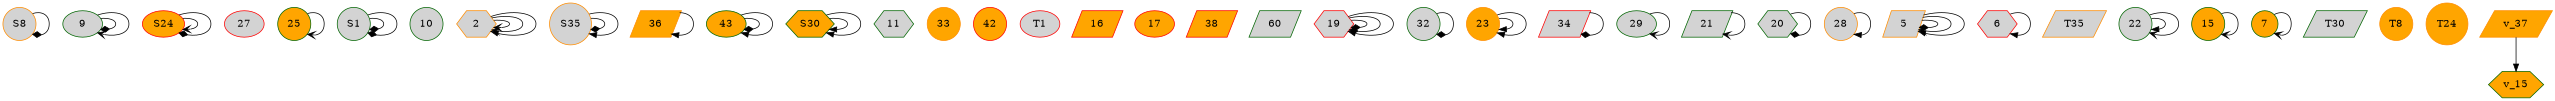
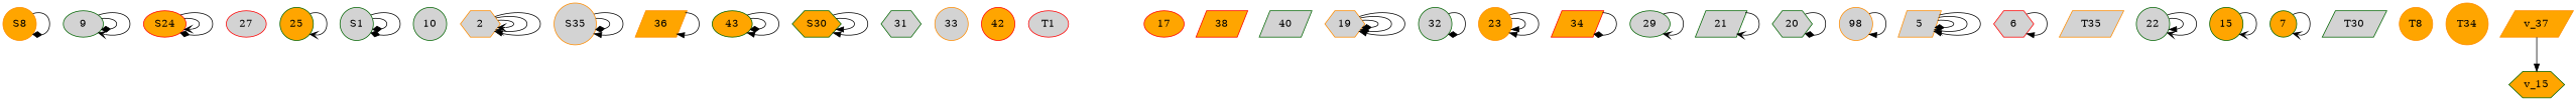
  digraph {
    node [color=darkgreen fillcolor=lightgrey shape=circle style=filled]
    edge [arrowhead=normal]
-   S8 [color=darkorange]
+   S8 [color=darkorange fillcolor=orange]
    9 [shape=ellipse]
    S24 [color=red fillcolor=orange shape=ellipse]
    27 [color=red shape=ellipse]
    25 [fillcolor=orange]
    S1
    10
    2 [color=darkorange shape=hexagon]
    S35 [color=darkorange]
    36 [color=darkorange fillcolor=orange shape=parallelogram]
    43 [fillcolor=orange shape=ellipse]
    S30 [fillcolor=orange shape=hexagon]
-   31 [shape=hexagon label=11]
-   33 [color=darkorange fillcolor=orange]
+   31 [shape=hexagon]
+   33 [color=darkorange]
    42 [color=red fillcolor=orange]
    T1 [color=red shape=ellipse]
-   16 [color=red fillcolor=orange shape=parallelogram]
    17 [color=red fillcolor=orange shape=ellipse]
    38 [color=red fillcolor=orange shape=parallelogram]
-   40 [shape=parallelogram label=60]
-   19 [color=red shape=hexagon]
+   40 [shape=parallelogram]
+   19 [color=darkorange shape=hexagon]
    32
    23 [color=darkorange fillcolor=orange]
-   34 [color=red shape=parallelogram]
+   34 [color=red fillcolor=orange shape=parallelogram]
    29 [shape=ellipse]
    21 [shape=parallelogram]
    20 [shape=hexagon]
-   28 [color=darkorange]
+   28 [color=darkorange label=98]
    5 [color=darkorange shape=parallelogram]
    6 [color=red shape=hexagon]
    T35 [color=darkorange shape=parallelogram]
    22
    15 [fillcolor=orange]
    7 [fillcolor=orange]
    T30 [shape=parallelogram]
    T8 [color=darkorange fillcolor=orange]
-   T24 [color=darkorange fillcolor=orange]
+   T24 [color=darkorange fillcolor=orange label=T34]
    v_37 [color=darkorange fillcolor=orange shape=parallelogram]
    v_15 [fillcolor=orange shape=hexagon]
    S8 -> S8 [arrowhead=diamond]
    9 -> 9 [arrowhead=diamond]
    9 -> 9 [arrowhead=vee]
    S24 -> S24 [arrowhead=vee]
    S24 -> S24 [arrowhead=diamond]
    25 -> 25 [arrowhead=vee]
    S1 -> S1 [arrowhead=diamond]
    S1 -> S1 [arrowhead=diamond]
    2 -> 2 [arrowhead=vee]
    2 -> 2 [arrowhead=vee]
    2 -> 2
    S35 -> S35 [arrowhead=diamond]
    S35 -> S35
    36 -> 36
    43 -> 43 [arrowhead=diamond]
    43 -> 43
    S30 -> S30
    S30 -> S30
    19 -> 19 [arrowhead=diamond]
    19 -> 19 [arrowhead=diamond]
    19 -> 19
    32 -> 32 [arrowhead=diamond]
    23 -> 23
    23 -> 23
    34 -> 34 [arrowhead=diamond]
    29 -> 29 [arrowhead=vee]
    21 -> 21 [arrowhead=vee]
    20 -> 20 [arrowhead=diamond]
    28 -> 28
    5 -> 5 [arrowhead=diamond]
    5 -> 5 [arrowhead=vee]
    5 -> 5
    6 -> 6
    22 -> 22
    22 -> 22 [arrowhead=vee]
    15 -> 15 [arrowhead=vee]
    7 -> 7 [arrowhead=vee]
    v_37 -> v_15
  }
